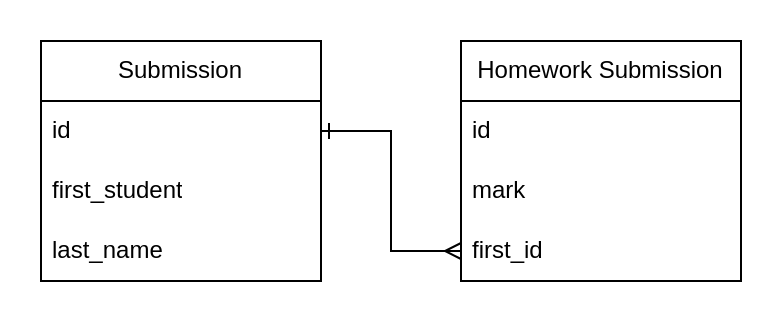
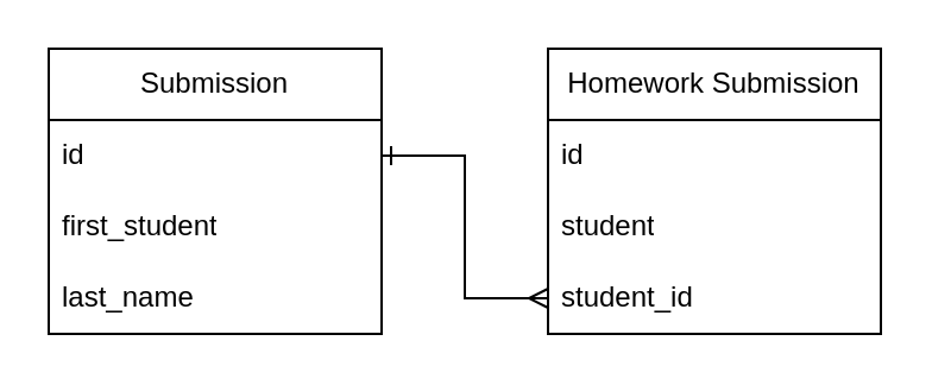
  <mxCell id="0" />
  <mxCell id="1" parent="0" />
  <mxCell id="2" value="Submission" style="swimlane;fontStyle=0;childLayout=stackLayout;horizontal=1;startSize=30;horizontalStack=0;resizeParent=1;resizeParentMax=0;resizeLast=0;collapsible=1;marginBottom=0;whiteSpace=wrap;html=1;" vertex="1" parent="1"><mxGeometry x="20" y="20" width="140" height="120" as="geometry" /></mxCell>
  <mxCell id="3" value="id" style="text;strokeColor=none;fillColor=none;align=left;verticalAlign=middle;spacingLeft=4;spacingRight=4;overflow=hidden;points=[[0,0.5],[1,0.5]];portConstraint=eastwest;rotatable=0;whiteSpace=wrap;html=1;" vertex="1" parent="2"><mxGeometry y="30" width="140" height="30" as="geometry" /></mxCell>
  <mxCell id="4" value="first_student" style="text;strokeColor=none;fillColor=none;align=left;verticalAlign=middle;spacingLeft=4;spacingRight=4;overflow=hidden;points=[[0,0.5],[1,0.5]];portConstraint=eastwest;rotatable=0;whiteSpace=wrap;html=1;" vertex="1" parent="2"><mxGeometry y="60" width="140" height="30" as="geometry" /></mxCell>
  <mxCell id="5" value="last_name" style="text;strokeColor=none;fillColor=none;align=left;verticalAlign=middle;spacingLeft=4;spacingRight=4;overflow=hidden;points=[[0,0.5],[1,0.5]];portConstraint=eastwest;rotatable=0;whiteSpace=wrap;html=1;" vertex="1" parent="2"><mxGeometry y="90" width="140" height="30" as="geometry" /></mxCell>
  <mxCell id="6" value="Homework Submission" style="swimlane;fontStyle=0;childLayout=stackLayout;horizontal=1;startSize=30;horizontalStack=0;resizeParent=1;resizeParentMax=0;resizeLast=0;collapsible=1;marginBottom=0;whiteSpace=wrap;html=1;" vertex="1" parent="1"><mxGeometry x="230" y="20" width="140" height="120" as="geometry" /></mxCell>
  <mxCell id="7" value="id" style="text;strokeColor=none;fillColor=none;align=left;verticalAlign=middle;spacingLeft=4;spacingRight=4;overflow=hidden;points=[[0,0.5],[1,0.5]];portConstraint=eastwest;rotatable=0;whiteSpace=wrap;html=1;" vertex="1" parent="6"><mxGeometry y="30" width="140" height="30" as="geometry" /></mxCell>
- <mxCell id="8" value="mark" style="text;strokeColor=none;fillColor=none;align=left;verticalAlign=middle;spacingLeft=4;spacingRight=4;overflow=hidden;points=[[0,0.5],[1,0.5]];portConstraint=eastwest;rotatable=0;whiteSpace=wrap;html=1;" vertex="1" parent="6"><mxGeometry y="60" width="140" height="30" as="geometry" /></mxCell>
- <mxCell id="9" value="first_id" style="text;strokeColor=none;fillColor=none;align=left;verticalAlign=middle;spacingLeft=4;spacingRight=4;overflow=hidden;points=[[0,0.5],[1,0.5]];portConstraint=eastwest;rotatable=0;whiteSpace=wrap;html=1;" vertex="1" parent="6"><mxGeometry y="90" width="140" height="30" as="geometry" /></mxCell>
+ <mxCell id="8" value="student" style="text;strokeColor=none;fillColor=none;align=left;verticalAlign=middle;spacingLeft=4;spacingRight=4;overflow=hidden;points=[[0,0.5],[1,0.5]];portConstraint=eastwest;rotatable=0;whiteSpace=wrap;html=1;" vertex="1" parent="6"><mxGeometry y="60" width="140" height="30" as="geometry" /></mxCell>
+ <mxCell id="9" value="student_id" style="text;strokeColor=none;fillColor=none;align=left;verticalAlign=middle;spacingLeft=4;spacingRight=4;overflow=hidden;points=[[0,0.5],[1,0.5]];portConstraint=eastwest;rotatable=0;whiteSpace=wrap;html=1;" vertex="1" parent="6"><mxGeometry y="90" width="140" height="30" as="geometry" /></mxCell>
  <mxCell id="10" style="edgeStyle=orthogonalEdgeStyle;rounded=0;orthogonalLoop=1;jettySize=auto;html=1;exitX=0;exitY=0.5;exitDx=0;exitDy=0;startArrow=ERmany;startFill=0;endArrow=ERone;endFill=0;" edge="1" parent="1" source="9" target="3"><mxGeometry relative="1" as="geometry" /></mxCell>
